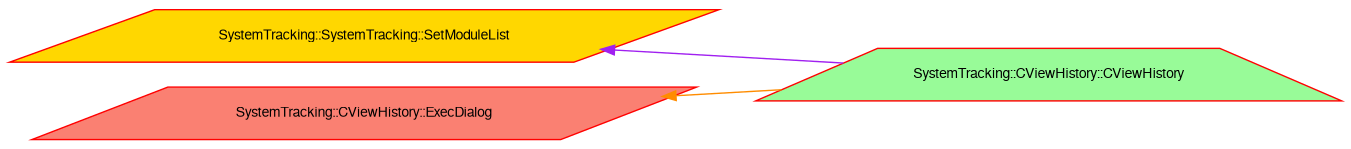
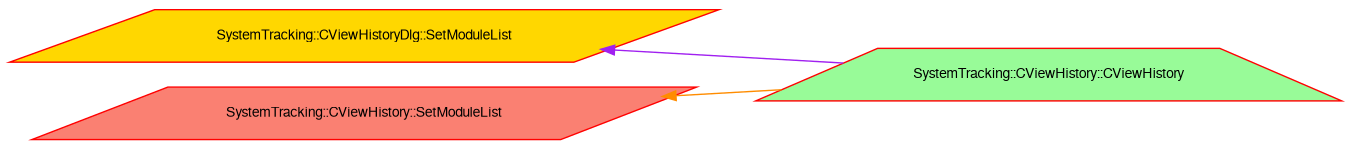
  digraph {
    rankdir=LR
    node [color=red fontname=FreeSans fontsize=10 shape=parallelogram style=filled]
    edge [dir=back fontname=FreeSans fontsize=10 labelfontname=FreeSans labelfontsize=10 style=solid]
-   n1 [fillcolor=gold fontcolor=black height=0.2 label="SystemTracking::SystemTracking::SetModuleList" width=0.4]
+   n1 [fillcolor=gold fontcolor=black height=0.2 label="SystemTracking::CViewHistoryDlg::SetModuleList" width=0.4]
    n2 [fillcolor=palegreen height=0.2 label="SystemTracking::CViewHistory::CViewHistory" shape=trapezium width=0.4]
-   n3 [fillcolor=salmon height=0.2 label="SystemTracking::CViewHistory::ExecDialog" width=0.4]
+   n3 [fillcolor=salmon height=0.2 label="SystemTracking::CViewHistory::SetModuleList" width=0.4]
    n1 -> n2 [color=purple]
    n3 -> n2 [color=darkorange]
  }
